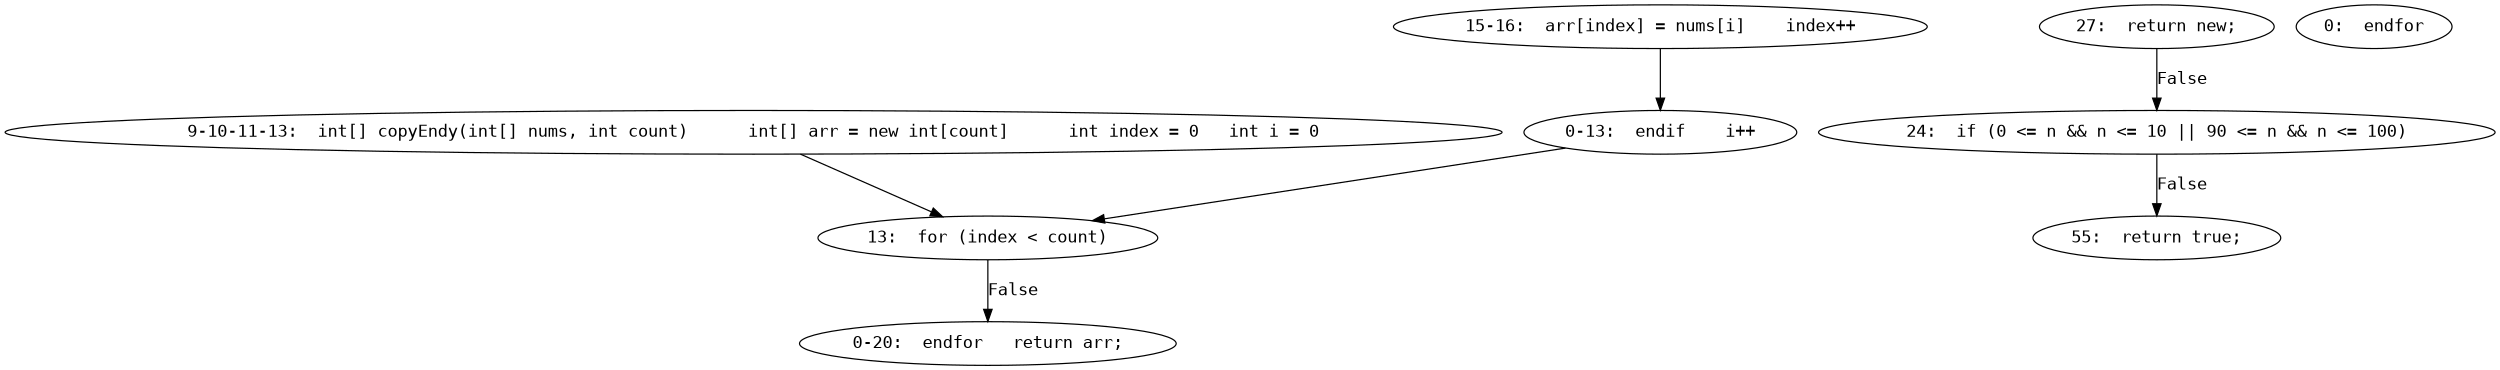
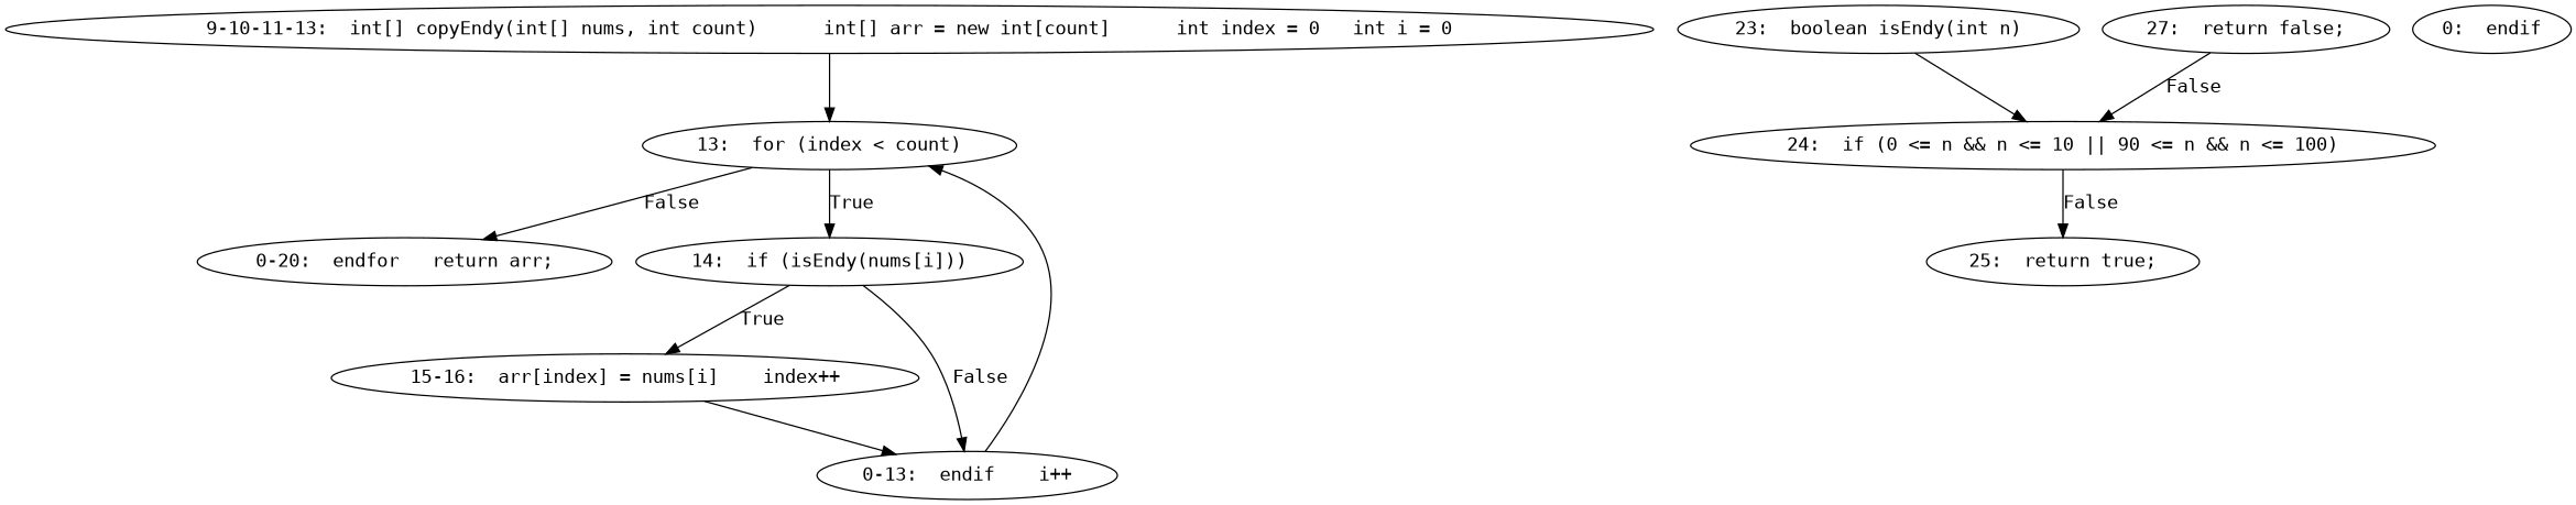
  digraph {
    fontname="DejaVu Sans Mono"
    node [fontname="DejaVu Sans Mono"]
    edge [fontname="DejaVu Sans Mono"]
    n1 [label="9-10-11-13:  int[] copyEndy(int[] nums, int count)	int[] arr = new int[count]	int index = 0	int i = 0"]
    n2 [label="13:  for (index < count)"]
    n3 [label="0-20:  endfor	return arr;"]
+   n4 [label="14:  if (isEndy(nums[i]))"]
    n5 [label="15-16:  arr[index] = nums[i]	index++"]
    n6 [label="0-13:  endif	i++"]
+   n7 [label="23:  boolean isEndy(int n)"]
    n8 [label="24:  if (0 <= n && n <= 10 || 90 <= n && n <= 100)"]
-   n9 [label="55:  return true;"]
-   n10 [label="27:  return new;"]
-   n11 [label="0:  endfor"]
+   n9 [label="25:  return true;"]
+   n10 [label="27:  return false;"]
+   n11 [label="0:  endif"]
    n1 -> n2
    n2 -> n3 [label=False]
+   n2 -> n4 [label=True]
+   n4 -> n5 [label=True]
+   n4 -> n6 [label=False]
    n5 -> n6
    n6 -> n2
+   n7 -> n8
    n8 -> n9 [label=False]
    n10 -> n8 [label=False]
  }
